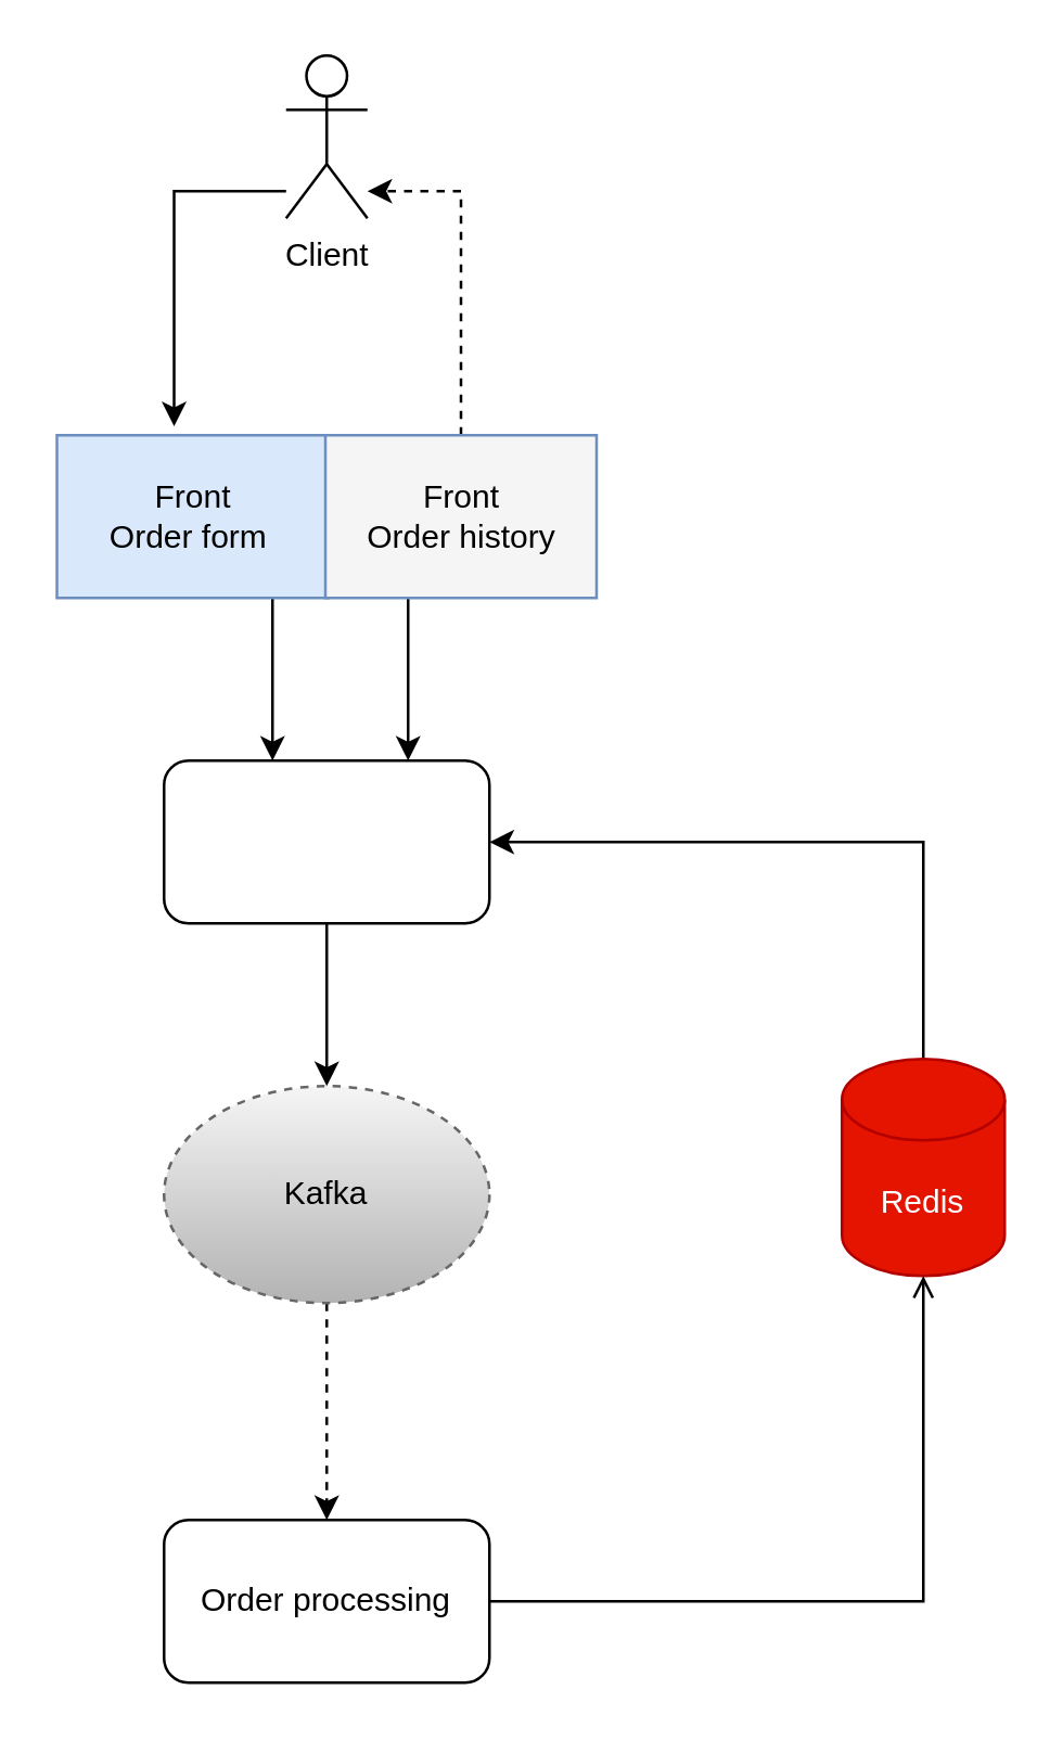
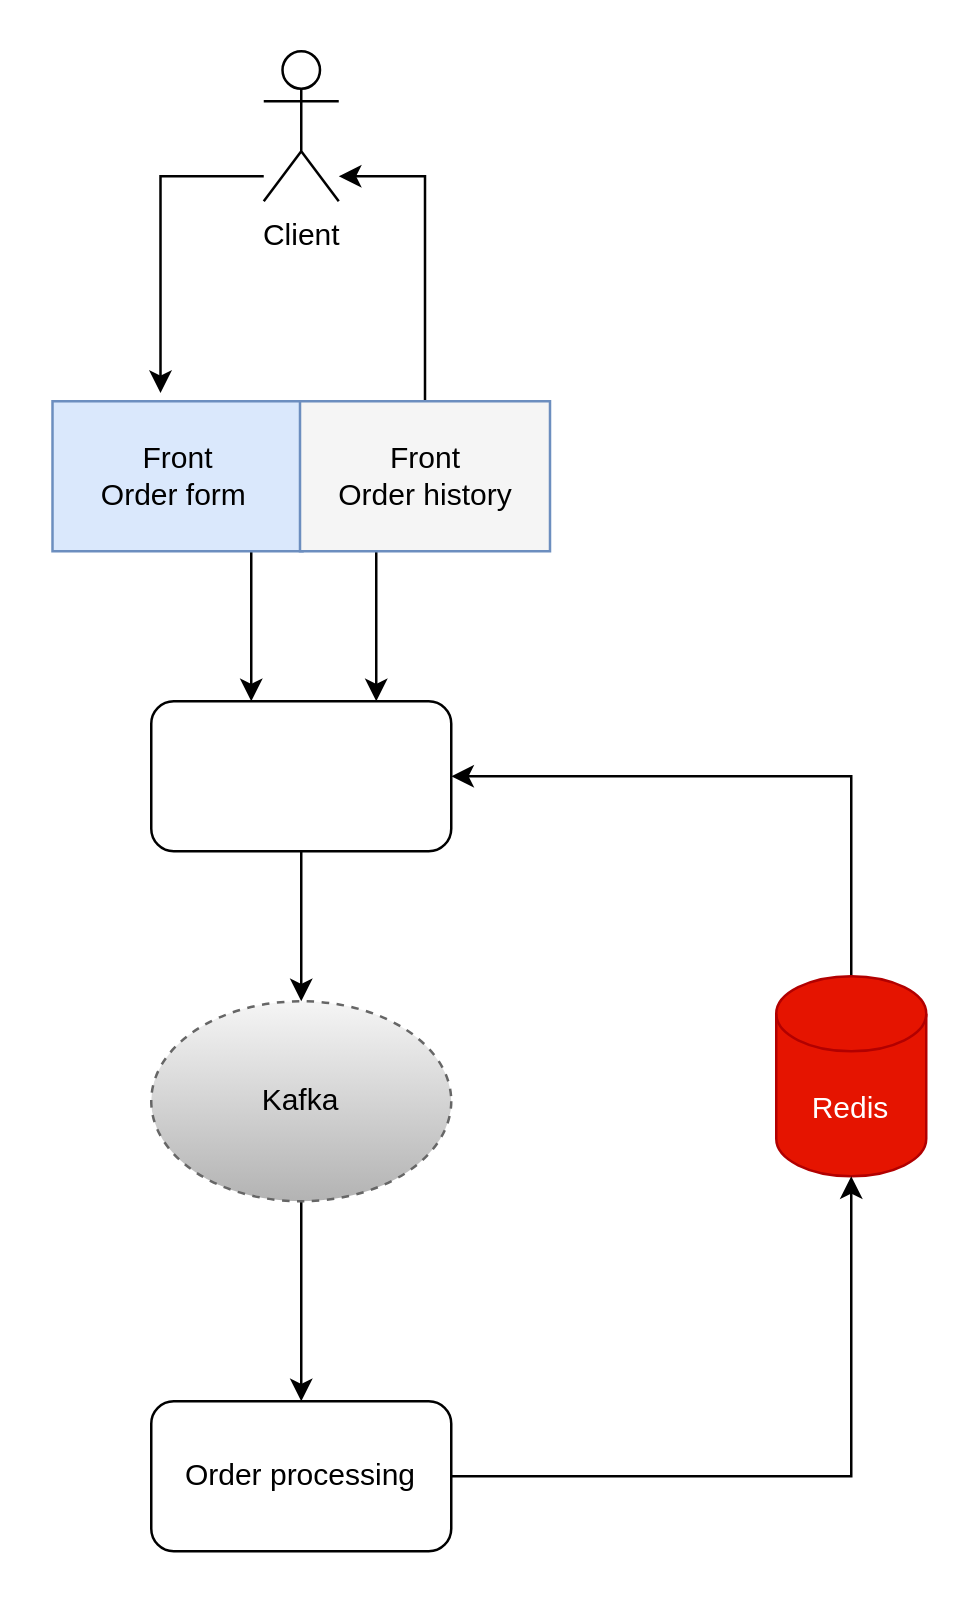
  <mxCell id="0" />
  <mxCell id="1" parent="0" />
  <mxCell id="2" value="" style="edgeStyle=orthogonalEdgeStyle;rounded=0;orthogonalLoop=1;jettySize=auto;html=1;" edge="1" parent="1" source="3" target="11"><mxGeometry relative="1" as="geometry"><Array as="points"><mxPoint x="100" y="260" /><mxPoint x="100" y="260" /></Array></mxGeometry></mxCell>
  <mxCell id="3" value="Front&lt;br&gt;Order form&amp;nbsp;" style="rounded=0;whiteSpace=wrap;html=1;fillColor=#dae8fc;strokeColor=#6c8ebf;" vertex="1" parent="1"><mxGeometry x="20.5" y="160" width="100" height="60" as="geometry" /></mxCell>
- <mxCell id="4" style="edgeStyle=orthogonalEdgeStyle;rounded=0;orthogonalLoop=1;jettySize=auto;html=1;entryX=0.5;entryY=0;entryDx=0;entryDy=0;dashed=1;" edge="1" parent="1" source="5" target="13"><mxGeometry relative="1" as="geometry" /></mxCell>
+ <mxCell id="4" style="edgeStyle=orthogonalEdgeStyle;rounded=0;orthogonalLoop=1;jettySize=auto;html=1;entryX=0.5;entryY=0;entryDx=0;entryDy=0;" edge="1" parent="1" source="5" target="13"><mxGeometry relative="1" as="geometry" /></mxCell>
  <mxCell id="5" value="Kafka" style="ellipse;whiteSpace=wrap;html=1;fillColor=#f5f5f5;gradientColor=#b3b3b3;strokeColor=#666666;dashed=1;" vertex="1" parent="1"><mxGeometry x="60" y="400" width="120" height="80" as="geometry" /></mxCell>
  <mxCell id="6" style="edgeStyle=orthogonalEdgeStyle;rounded=0;orthogonalLoop=1;jettySize=auto;html=1;entryX=1;entryY=0.5;entryDx=0;entryDy=0;" edge="1" parent="1" source="7" target="11"><mxGeometry relative="1" as="geometry"><Array as="points"><mxPoint x="340" y="310" /></Array></mxGeometry></mxCell>
  <mxCell id="7" value="Redis" style="shape=cylinder3;whiteSpace=wrap;html=1;boundedLbl=1;backgroundOutline=1;size=15;fillColor=#e51400;fontColor=#ffffff;strokeColor=#B20000;" vertex="1" parent="1"><mxGeometry x="310" y="390" width="60" height="80" as="geometry" /></mxCell>
  <mxCell id="8" value="" style="edgeStyle=orthogonalEdgeStyle;rounded=0;orthogonalLoop=1;jettySize=auto;html=1;entryX=0.432;entryY=-0.055;entryDx=0;entryDy=0;entryPerimeter=0;" edge="1" parent="1" target="3"><mxGeometry relative="1" as="geometry"><mxPoint x="105" y="70" as="sourcePoint" /><Array as="points"><mxPoint x="105" y="70" /><mxPoint x="64" y="70" /></Array></mxGeometry></mxCell>
  <mxCell id="9" value="Client" style="shape=umlActor;verticalLabelPosition=bottom;verticalAlign=top;html=1;outlineConnect=0;" vertex="1" parent="1"><mxGeometry x="105" y="20" width="30" height="60" as="geometry" /></mxCell>
  <mxCell id="10" style="edgeStyle=orthogonalEdgeStyle;rounded=0;orthogonalLoop=1;jettySize=auto;html=1;entryX=0.5;entryY=0;entryDx=0;entryDy=0;" edge="1" parent="1" source="11" target="5"><mxGeometry relative="1" as="geometry" /></mxCell>
  <mxCell id="11" value="" style="rounded=1;whiteSpace=wrap;html=1;" vertex="1" parent="1"><mxGeometry x="60" y="280" width="120" height="60" as="geometry" /></mxCell>
- <mxCell id="12" style="edgeStyle=orthogonalEdgeStyle;rounded=0;orthogonalLoop=1;jettySize=auto;html=1;entryX=0.5;entryY=1;entryDx=0;entryDy=0;entryPerimeter=0;endArrow=open;" edge="1" parent="1" source="13" target="7"><mxGeometry relative="1" as="geometry" /></mxCell>
+ <mxCell id="12" style="edgeStyle=orthogonalEdgeStyle;rounded=0;orthogonalLoop=1;jettySize=auto;html=1;entryX=0.5;entryY=1;entryDx=0;entryDy=0;entryPerimeter=0;" edge="1" parent="1" source="13" target="7"><mxGeometry relative="1" as="geometry" /></mxCell>
  <mxCell id="13" value="Order processing" style="rounded=1;whiteSpace=wrap;html=1;" vertex="1" parent="1"><mxGeometry x="60" y="560" width="120" height="60" as="geometry" /></mxCell>
  <mxCell id="14" value="" style="edgeStyle=orthogonalEdgeStyle;rounded=0;orthogonalLoop=1;jettySize=auto;html=1;entryX=0.75;entryY=0;entryDx=0;entryDy=0;" edge="1" parent="1" source="16" target="11"><mxGeometry relative="1" as="geometry"><Array as="points"><mxPoint x="150" y="240" /><mxPoint x="150" y="240" /></Array></mxGeometry></mxCell>
- <mxCell id="15" value="" style="edgeStyle=orthogonalEdgeStyle;rounded=0;orthogonalLoop=1;jettySize=auto;html=1;dashed=1;" edge="1" parent="1" source="16" target="9"><mxGeometry relative="1" as="geometry"><Array as="points"><mxPoint x="169" y="70" /></Array></mxGeometry></mxCell>
+ <mxCell id="15" value="" style="edgeStyle=orthogonalEdgeStyle;rounded=0;orthogonalLoop=1;jettySize=auto;html=1;" edge="1" parent="1" source="16" target="9"><mxGeometry relative="1" as="geometry"><Array as="points"><mxPoint x="169" y="70" /></Array></mxGeometry></mxCell>
  <mxCell id="16" value="Front&lt;br&gt;Order history" style="rounded=0;whiteSpace=wrap;html=1;fillColor=#f5f5f5;strokeColor=#6c8ebf;" vertex="1" parent="1"><mxGeometry x="119.5" y="160" width="100" height="60" as="geometry" /></mxCell>
